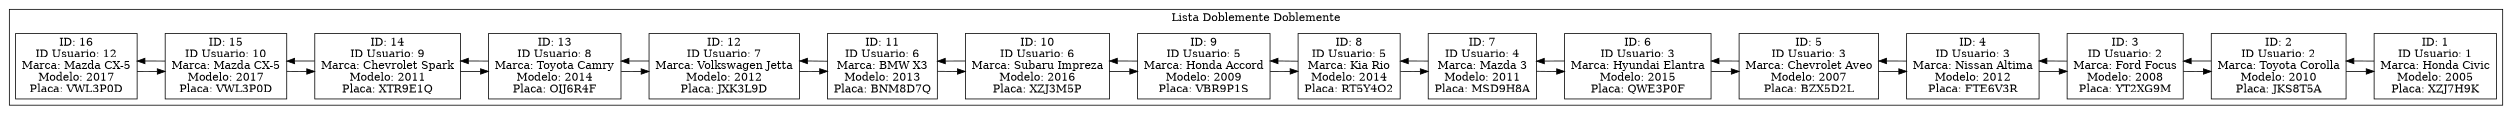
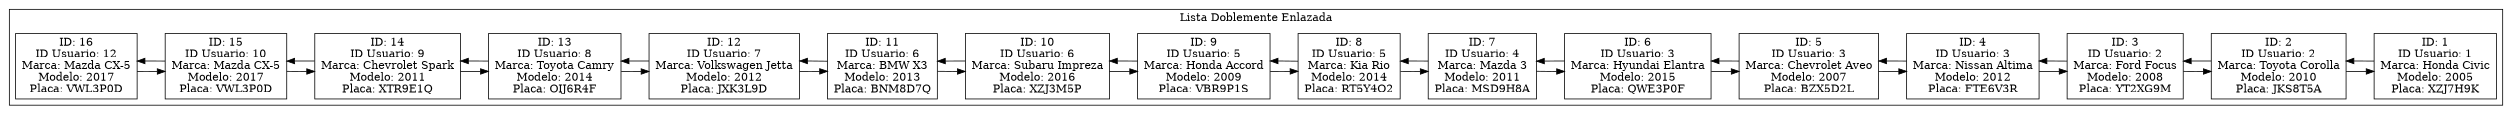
  digraph {
    rankdir=LR
    node [shape=record]
    n1 [label="ID: 16\nID Usuario: 12\nMarca: Mazda CX-5\nModelo: 2017\nPlaca: VWL3P0D"]
    n2 [label="ID: 15\nID Usuario: 10\nMarca: Mazda CX-5\nModelo: 2017\nPlaca: VWL3P0D"]
    n3 [label="ID: 14\nID Usuario: 9\nMarca: Chevrolet Spark\nModelo: 2011\nPlaca: XTR9E1Q"]
    n4 [label="ID: 13\nID Usuario: 8\nMarca: Toyota Camry\nModelo: 2014\nPlaca: OIJ6R4F"]
    n5 [label="ID: 12\nID Usuario: 7\nMarca: Volkswagen Jetta\nModelo: 2012\nPlaca: JXK3L9D"]
    n6 [label="ID: 11\nID Usuario: 6\nMarca: BMW X3\nModelo: 2013\nPlaca: BNM8D7Q"]
    n7 [label="ID: 10\nID Usuario: 6\nMarca: Subaru Impreza\nModelo: 2016\nPlaca: XZJ3M5P"]
    n8 [label="ID: 9\nID Usuario: 5\nMarca: Honda Accord\nModelo: 2009\nPlaca: VBR9P1S"]
    n9 [label="ID: 8\nID Usuario: 5\nMarca: Kia Rio\nModelo: 2014\nPlaca: RT5Y4O2"]
    n10 [label="ID: 7\nID Usuario: 4\nMarca: Mazda 3\nModelo: 2011\nPlaca: MSD9H8A"]
    n11 [label="ID: 6\nID Usuario: 3\nMarca: Hyundai Elantra\nModelo: 2015\nPlaca: QWE3P0F"]
    n12 [label="ID: 5\nID Usuario: 3\nMarca: Chevrolet Aveo\nModelo: 2007\nPlaca: BZX5D2L"]
    n13 [label="ID: 4\nID Usuario: 3\nMarca: Nissan Altima\nModelo: 2012\nPlaca: FTE6V3R"]
    n14 [label="ID: 3\nID Usuario: 2\nMarca: Ford Focus\nModelo: 2008\nPlaca: YT2XG9M"]
    n15 [label="ID: 2\nID Usuario: 2\nMarca: Toyota Corolla\nModelo: 2010\nPlaca: JKS8T5A"]
    n16 [label="ID: 1\nID Usuario: 1\nMarca: Honda Civic\nModelo: 2005\nPlaca: XZJ7H9K"]
    subgraph cluster_1 {
-     label="Lista Doblemente Doblemente"
+     label="Lista Doblemente Enlazada"
      n1
      n2
      n3
      n4
      n5
      n6
      n7
      n8
      n9
      n10
      n11
      n12
      n13
      n14
      n15
      n16
    }
    n1 -> n2
    n2 -> n1
    n2 -> n3
    n3 -> n2
    n3 -> n4
    n4 -> n3
    n4 -> n5
    n5 -> n4
    n5 -> n6
    n6 -> n5
    n6 -> n7
    n7 -> n6
    n7 -> n8
    n8 -> n7
    n8 -> n9
    n9 -> n8
    n9 -> n10
    n10 -> n9
    n10 -> n11
    n11 -> n10
    n11 -> n12
    n12 -> n11
    n12 -> n13
    n13 -> n12
    n13 -> n14
    n14 -> n13
    n14 -> n15
    n15 -> n14
    n15 -> n16
    n16 -> n15
  }
